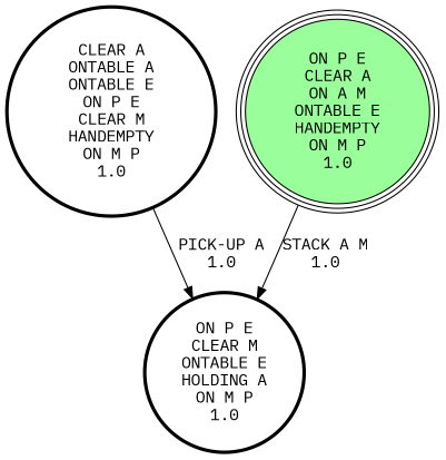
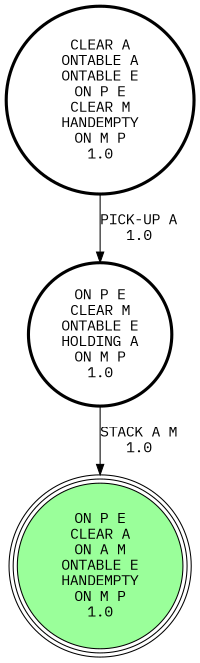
  digraph {
    fontname="IBM Plex Mono"
    node [penwidth=3 shape=circle fontname="IBM Plex Mono"]
    edge [fontname="IBM Plex Mono"]
    "CLEAR A\nONTABLE A\nONTABLE E\nON P E\nCLEAR M\nHANDEMPTY\nON M P\n1.0\n"
    "ON P E\nCLEAR M\nONTABLE E\nHOLDING A\nON M P\n1.0\n"
    "ON P E\nCLEAR A\nON A M\nONTABLE E\nHANDEMPTY\nON M P\n1.0\n" [fillcolor=palegreen1 peripheries=3 style=filled penwidth=""]
    "CLEAR A\nONTABLE A\nONTABLE E\nON P E\nCLEAR M\nHANDEMPTY\nON M P\n1.0\n" -> "ON P E\nCLEAR M\nONTABLE E\nHOLDING A\nON M P\n1.0\n" [label="PICK-UP A\n1.0\n"]
-   "ON P E\nCLEAR A\nON A M\nONTABLE E\nHANDEMPTY\nON M P\n1.0\n" -> "ON P E\nCLEAR M\nONTABLE E\nHOLDING A\nON M P\n1.0\n" [label="STACK A M\n1.0\n"]
+   "ON P E\nCLEAR M\nONTABLE E\nHOLDING A\nON M P\n1.0\n" -> "ON P E\nCLEAR A\nON A M\nONTABLE E\nHANDEMPTY\nON M P\n1.0\n" [label="STACK A M\n1.0\n"]
  }
